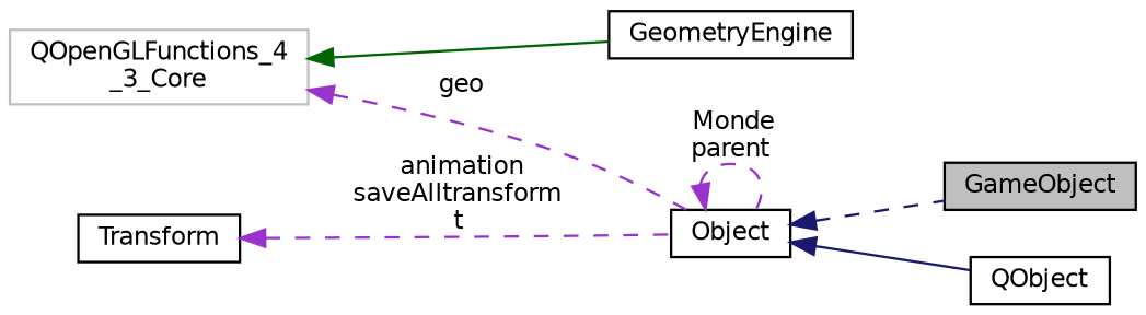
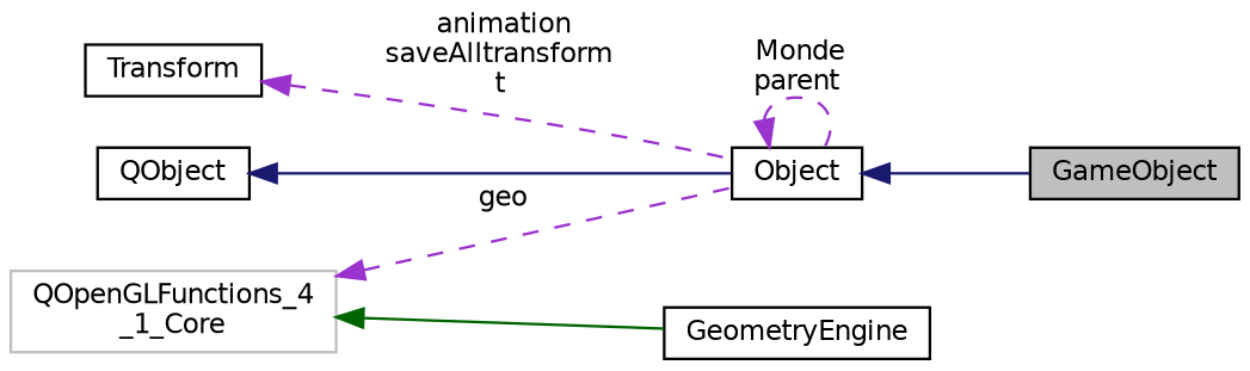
  digraph {
    rankdir=LR
    node [color=black fillcolor=white fontname=Helvetica fontsize=10 shape=record style=filled]
    edge [color=darkorchid3 dir=back fontname=Helvetica fontsize=10 labelfontname=Helvetica labelfontsize=10 style=solid]
    n1 [fillcolor=grey75 fontcolor=black height=0.2 label=GameObject width=0.4]
    n2 [height=0.2 label=Object width=0.4]
    n3 [height=0.2 label=QObject width=0.4]
    n4 [height=0.2 label=GeometryEngine width=0.4]
-   n5 [color=grey75 height=0.2 label="QOpenGLFunctions_4\l_3_Core" width=0.4]
+   n5 [color=grey75 height=0.2 label="QOpenGLFunctions_4\l_1_Core" width=0.4]
    n6 [height=0.2 label=Transform width=0.4]
-   n2 -> n1 [color=midnightblue style=dashed]
+   n2 -> n1 [color=midnightblue]
    n2 -> n2 [label=" Monde\nparent" style=dashed]
-   n2 -> n3 [color=midnightblue]
+   n3 -> n2 [color=midnightblue]
    n5 -> n2 [label=" geo" style=dashed]
    n5 -> n4 [color=darkgreen]
    n6 -> n2 [label=" animation\nsaveAlltransform\nt" style=dashed]
  }
